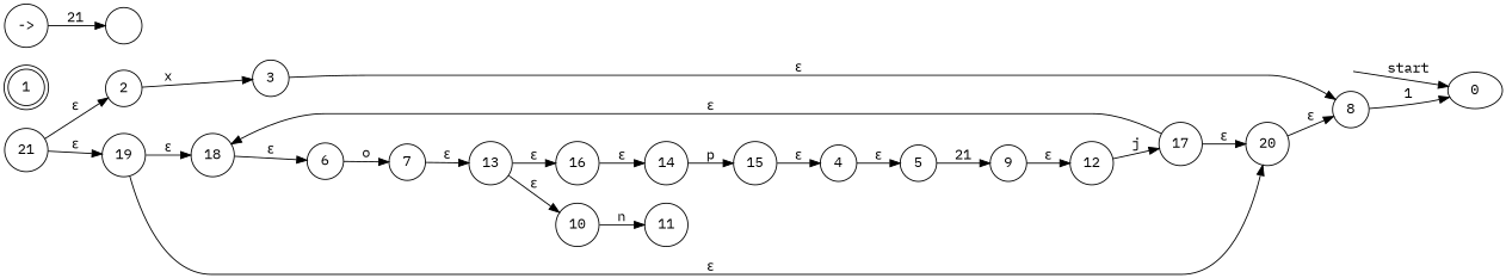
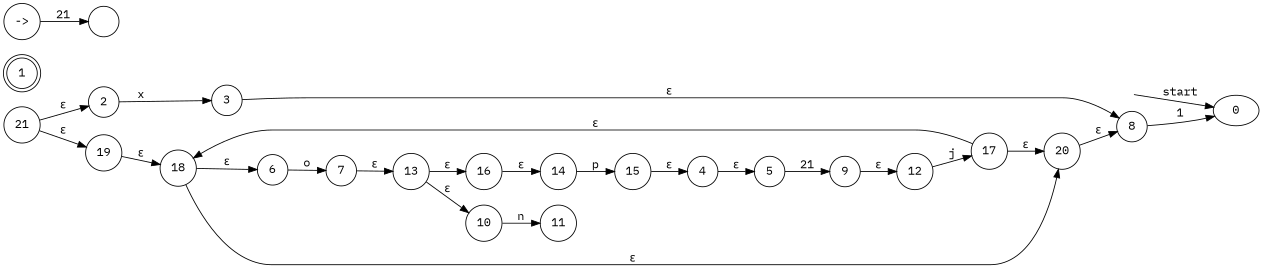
  digraph {
    fontname="IBM Plex Mono"
    rankdir=LR
    node [fontname="IBM Plex Mono" shape=circle]
    edge [fontname="IBM Plex Mono"]
    __start [shape=point style=invis]
    0 [shape=""]
    1 [shape=doublecircle]
    2
    3
    8
    4
    5
    9
    12
    14
    15
    6
    7
    13
    16
    10
    17
    18
    20
    11
    "->"
    ""
    21
    19
    __start -> 0 [label=start]
    2 -> 3 [label=x]
    3 -> 8 [label="&epsilon;"]
    8 -> 0 [label=1]
    4 -> 5 [label="&epsilon;"]
    5 -> 9 [label=21]
    9 -> 12 [label="&epsilon;"]
    12 -> 17 [label=j]
    14 -> 15 [label=p]
    15 -> 4 [label="&epsilon;"]
    6 -> 7 [label=o]
    7 -> 13 [label="&epsilon;"]
    13 -> 16 [label="&epsilon;"]
    13 -> 10 [label="&epsilon;"]
    16 -> 14 [label="&epsilon;"]
    10 -> 11 [label=n]
    17 -> 18 [label="&epsilon;"]
    17 -> 20 [label="&epsilon;"]
    18 -> 6 [label="&epsilon;"]
    20 -> 8 [label="&epsilon;"]
    "->" -> "" [label=21]
    21 -> 2 [label="&epsilon;"]
    21 -> 19 [label="&epsilon;"]
    19 -> 18 [label="&epsilon;"]
-   19 -> 20 [label="&epsilon;"]
+   18 -> 20 [label="&epsilon;"]
  }
